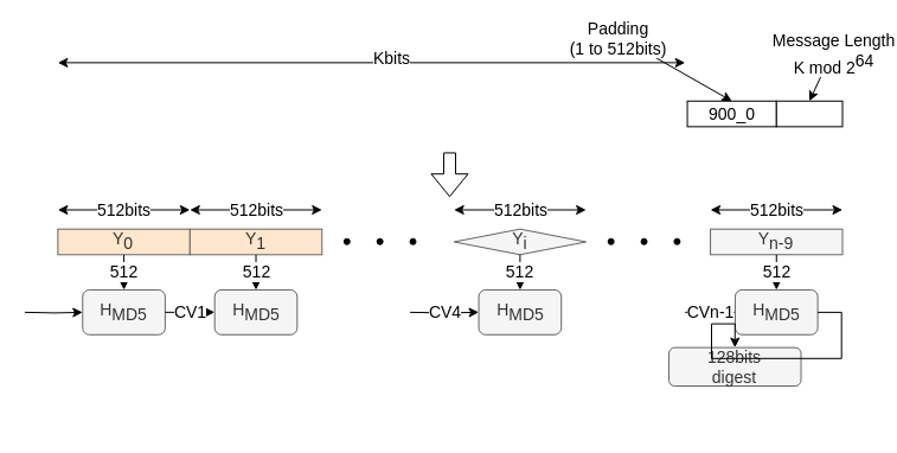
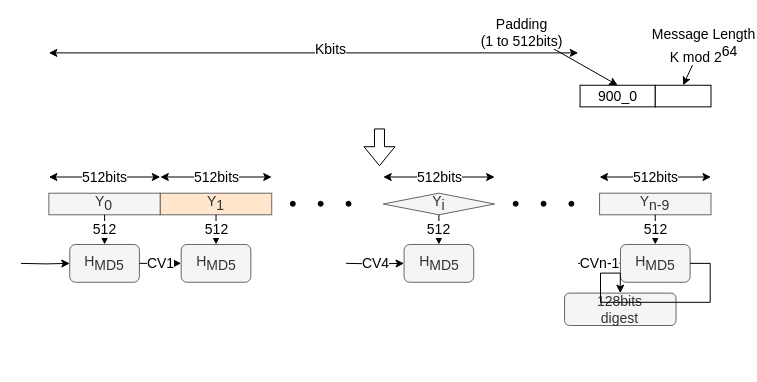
  <mxCell id="0" />
  <mxCell id="1" parent="0" />
  <mxCell id="2" value="" style="group;fontSize=14;" vertex="1" connectable="0" parent="1"><mxGeometry x="20.5" y="20" width="690" height="340" as="geometry" /></mxCell>
  <mxCell id="3" value="" style="group;container=1;fontSize=14;" vertex="1" connectable="0" parent="2"><mxGeometry y="64.762" width="690" height="275.238" as="geometry" /></mxCell>
  <mxCell id="4" value="" style="shape=flexArrow;endArrow=classic;html=1;fontSize=14;" edge="1" parent="3"><mxGeometry width="50" height="50" relative="1" as="geometry"><mxPoint x="358.466" y="43.175" as="sourcePoint" /><mxPoint x="358.466" y="80.952" as="targetPoint" /></mxGeometry></mxCell>
  <mxCell id="5" value="" style="group;fontSize=14;" vertex="1" connectable="0" parent="3"><mxGeometry x="27.86" width="662.14" height="21.587" as="geometry" /></mxCell>
  <mxCell id="6" value="" style="group;container=1;fontSize=14;" vertex="1" connectable="0" parent="5"><mxGeometry width="662.14" height="21.587" as="geometry" /></mxCell>
  <mxCell id="7" value="900_0" style="rounded=0;whiteSpace=wrap;html=1;fontSize=14;" vertex="1" parent="6"><mxGeometry x="531.198" width="75.222" height="21.587" as="geometry" /></mxCell>
  <mxCell id="8" value="" style="rounded=0;whiteSpace=wrap;html=1;fontSize=14;" vertex="1" parent="6"><mxGeometry x="606.42" width="55.72" height="21.587" as="geometry" /></mxCell>
  <mxCell id="9" value="" style="group;container=1;fontSize=14;" vertex="1" connectable="0" parent="3"><mxGeometry x="27.86" y="80.952" width="111.44" height="48.571" as="geometry" /></mxCell>
  <mxCell id="10" value="" style="group;fontSize=14;" vertex="1" connectable="0" parent="9"><mxGeometry y="10.794" width="111.44" height="37.778" as="geometry" /></mxCell>
- <mxCell id="11" value="Y&lt;sub style=&quot;font-size: 14px;&quot;&gt;0&lt;/sub&gt;&lt;br style=&quot;font-size: 14px;&quot;&gt;" style="rounded=0;whiteSpace=wrap;html=1;fillColor=#ffe6cc;strokeColor=#666666;fontColor=#333333;fontSize=14;" vertex="1" parent="10"><mxGeometry y="16.19" width="111.44" height="21.587" as="geometry" /></mxCell>
+ <mxCell id="11" value="Y&lt;sub style=&quot;font-size: 14px;&quot;&gt;0&lt;/sub&gt;&lt;br style=&quot;font-size: 14px;&quot;&gt;" style="rounded=0;whiteSpace=wrap;html=1;fillColor=#f5f5f5;strokeColor=#666666;fontColor=#333333;fontSize=14;" vertex="1" parent="10"><mxGeometry y="16.19" width="111.44" height="21.587" as="geometry" /></mxCell>
  <mxCell id="12" value="512bits" style="endArrow=classic;startArrow=classic;html=1;fontSize=14;" edge="1" parent="10"><mxGeometry width="50" height="50" relative="1" as="geometry"><mxPoint as="sourcePoint" /><mxPoint x="111.44" as="targetPoint" /><Array as="points"><mxPoint x="55.72" /></Array></mxGeometry></mxCell>
  <mxCell id="13" value="" style="group;fontSize=14;" vertex="1" connectable="0" parent="3"><mxGeometry x="139.3" y="91.746" width="111.44" height="37.778" as="geometry" /></mxCell>
  <mxCell id="14" value="Y&lt;sub style=&quot;font-size: 14px;&quot;&gt;1&lt;/sub&gt;&lt;br style=&quot;font-size: 14px;&quot;&gt;" style="rounded=0;whiteSpace=wrap;html=1;fillColor=#ffe6cc;strokeColor=#666666;fontColor=#333333;fontSize=14;" vertex="1" parent="13"><mxGeometry y="16.19" width="111.44" height="21.587" as="geometry" /></mxCell>
  <mxCell id="15" value="512bits" style="endArrow=classic;startArrow=classic;html=1;fontSize=14;" edge="1" parent="13"><mxGeometry width="50" height="50" relative="1" as="geometry"><mxPoint as="sourcePoint" /><mxPoint x="111.44" as="targetPoint" /><Array as="points"><mxPoint x="55.72" /></Array></mxGeometry></mxCell>
  <mxCell id="16" value="" style="group;fontSize=14;" vertex="1" connectable="0" parent="3"><mxGeometry x="362.18" y="91.746" width="111.44" height="37.778" as="geometry" /></mxCell>
  <mxCell id="17" value="Y&lt;sub style=&quot;font-size: 14px;&quot;&gt;i&lt;/sub&gt;&lt;br style=&quot;font-size: 14px;&quot;&gt;" style="rhombus;whiteSpace=wrap;html=1;fillColor=#f5f5f5;strokeColor=#666666;fontColor=#333333;fontSize=14;" vertex="1" parent="16"><mxGeometry y="16.19" width="111.44" height="21.587" as="geometry" /></mxCell>
  <mxCell id="18" value="512bits" style="endArrow=classic;startArrow=classic;html=1;fontSize=14;" edge="1" parent="16"><mxGeometry width="50" height="50" relative="1" as="geometry"><mxPoint as="sourcePoint" /><mxPoint x="111.44" as="targetPoint" /><Array as="points"><mxPoint x="55.72" /></Array></mxGeometry></mxCell>
  <mxCell id="19" value="" style="group;fontSize=14;" vertex="1" connectable="0" parent="3"><mxGeometry x="578.56" y="91.746" width="111.44" height="37.778" as="geometry" /></mxCell>
  <mxCell id="20" value="Y&lt;sub style=&quot;font-size: 14px;&quot;&gt;n-9&lt;/sub&gt;&lt;br style=&quot;font-size: 14px;&quot;&gt;" style="rounded=0;whiteSpace=wrap;html=1;fillColor=#f5f5f5;strokeColor=#666666;fontColor=#333333;fontSize=14;" vertex="1" parent="19"><mxGeometry y="16.19" width="111.44" height="21.587" as="geometry" /></mxCell>
  <mxCell id="21" value="512bits" style="endArrow=classic;startArrow=classic;html=1;fontSize=14;" edge="1" parent="19"><mxGeometry width="50" height="50" relative="1" as="geometry"><mxPoint as="sourcePoint" /><mxPoint x="111.44" as="targetPoint" /><Array as="points"><mxPoint x="55.72" /></Array></mxGeometry></mxCell>
  <mxCell id="22" value="" style="group;fontSize=14;" vertex="1" connectable="0" parent="3"><mxGeometry x="269.314" y="116.032" width="65.007" height="5.397" as="geometry" /></mxCell>
  <mxCell id="23" value="" style="group;fontSize=14;" vertex="1" connectable="0" parent="22"><mxGeometry width="65.007" height="5.397" as="geometry" /></mxCell>
  <mxCell id="24" value="" style="ellipse;whiteSpace=wrap;html=1;aspect=fixed;fillColor=#000000;fontSize=14;" vertex="1" parent="23"><mxGeometry width="4.993" height="4.993" as="geometry" /></mxCell>
  <mxCell id="25" value="" style="ellipse;whiteSpace=wrap;html=1;aspect=fixed;fillColor=#000000;fontSize=14;" vertex="1" parent="23"><mxGeometry x="27.86" width="4.993" height="4.993" as="geometry" /></mxCell>
  <mxCell id="26" value="" style="ellipse;whiteSpace=wrap;html=1;aspect=fixed;fillColor=#000000;fontSize=14;" vertex="1" parent="23"><mxGeometry x="55.72" width="4.993" height="4.993" as="geometry" /></mxCell>
  <mxCell id="27" value="" style="group;fontSize=14;" vertex="1" connectable="0" parent="3"><mxGeometry x="492.194" y="116.032" width="65.007" height="5.397" as="geometry" /></mxCell>
  <mxCell id="28" value="" style="group;fontSize=14;" vertex="1" connectable="0" parent="27"><mxGeometry width="65.007" height="5.397" as="geometry" /></mxCell>
  <mxCell id="29" value="" style="ellipse;whiteSpace=wrap;html=1;aspect=fixed;fillColor=#000000;fontSize=14;" vertex="1" parent="28"><mxGeometry width="4.993" height="4.993" as="geometry" /></mxCell>
  <mxCell id="30" value="" style="ellipse;whiteSpace=wrap;html=1;aspect=fixed;fillColor=#000000;fontSize=14;" vertex="1" parent="28"><mxGeometry x="27.86" width="4.993" height="4.993" as="geometry" /></mxCell>
  <mxCell id="31" value="" style="ellipse;whiteSpace=wrap;html=1;aspect=fixed;fillColor=#000000;fontSize=14;" vertex="1" parent="28"><mxGeometry x="55.72" width="4.993" height="4.993" as="geometry" /></mxCell>
  <mxCell id="32" style="edgeStyle=orthogonalEdgeStyle;rounded=0;orthogonalLoop=1;jettySize=auto;html=1;fontSize=14;" edge="1" parent="3" target="33"><mxGeometry relative="1" as="geometry"><mxPoint x="-9.287" y="178.095" as="targetPoint" /><mxPoint y="178.095" as="sourcePoint" /></mxGeometry></mxCell>
  <mxCell id="33" value="&lt;font style=&quot;font-size: 14px;&quot;&gt;H&lt;/font&gt;&lt;font style=&quot;font-size: 14px;&quot;&gt;&lt;sub style=&quot;font-size: 14px;&quot;&gt;MD5&lt;/sub&gt;&lt;/font&gt;" style="rounded=1;whiteSpace=wrap;html=1;fillColor=#f5f5f5;strokeColor=#666666;fontColor=#333333;fontSize=14;" vertex="1" parent="3"><mxGeometry x="48.755" y="159.206" width="69.65" height="37.778" as="geometry" /></mxCell>
  <mxCell id="34" value="&lt;font style=&quot;font-size: 14px;&quot;&gt;H&lt;/font&gt;&lt;font style=&quot;font-size: 14px;&quot;&gt;&lt;sub style=&quot;font-size: 14px;&quot;&gt;MD5&lt;/sub&gt;&lt;/font&gt;" style="rounded=1;whiteSpace=wrap;html=1;fillColor=#f5f5f5;strokeColor=#666666;fontColor=#333333;fontSize=14;" vertex="1" parent="3"><mxGeometry x="160.195" y="159.206" width="69.65" height="37.778" as="geometry" /></mxCell>
  <mxCell id="35" value="CV4" style="edgeStyle=orthogonalEdgeStyle;rounded=0;orthogonalLoop=1;jettySize=auto;html=1;entryX=0;entryY=0.5;entryDx=0;entryDy=0;fontSize=14;" edge="1" parent="3" target="36"><mxGeometry relative="1" as="geometry"><mxPoint x="325.034" y="178.095" as="targetPoint" /><mxPoint x="325.034" y="178.095" as="sourcePoint" /></mxGeometry></mxCell>
  <mxCell id="36" value="&lt;font style=&quot;font-size: 14px;&quot;&gt;H&lt;/font&gt;&lt;font style=&quot;font-size: 14px;&quot;&gt;&lt;sub style=&quot;font-size: 14px;&quot;&gt;MD5&lt;/sub&gt;&lt;/font&gt;" style="rounded=1;whiteSpace=wrap;html=1;fillColor=#f5f5f5;strokeColor=#666666;fontColor=#333333;fontSize=14;" vertex="1" parent="3"><mxGeometry x="383.075" y="159.206" width="69.65" height="37.778" as="geometry" /></mxCell>
  <mxCell id="37" value="CVn-1" style="edgeStyle=orthogonalEdgeStyle;rounded=0;orthogonalLoop=1;jettySize=auto;html=1;entryX=0;entryY=0.5;entryDx=0;entryDy=0;fontSize=14;" edge="1" parent="3" target="38"><mxGeometry relative="1" as="geometry"><mxPoint x="547.914" y="178.095" as="targetPoint" /><mxPoint x="557.201" y="178.095" as="sourcePoint" /></mxGeometry></mxCell>
  <mxCell id="38" value="&lt;font style=&quot;font-size: 14px;&quot;&gt;H&lt;/font&gt;&lt;font style=&quot;font-size: 14px;&quot;&gt;&lt;sub style=&quot;font-size: 14px;&quot;&gt;MD5&lt;/sub&gt;&lt;/font&gt;" style="rounded=1;whiteSpace=wrap;html=1;fillColor=#f5f5f5;strokeColor=#666666;fontColor=#333333;fontSize=14;" vertex="1" parent="3"><mxGeometry x="599.455" y="159.206" width="69.65" height="37.778" as="geometry" /></mxCell>
  <mxCell id="39" value="CV1" style="edgeStyle=orthogonalEdgeStyle;rounded=0;orthogonalLoop=1;jettySize=auto;html=1;exitX=1;exitY=0.5;exitDx=0;exitDy=0;entryX=0;entryY=0.5;entryDx=0;entryDy=0;fontSize=14;" edge="1" parent="3" source="33" target="34"><mxGeometry relative="1" as="geometry" /></mxCell>
  <mxCell id="40" value="512" style="edgeStyle=orthogonalEdgeStyle;rounded=0;orthogonalLoop=1;jettySize=auto;html=1;exitX=0.5;exitY=1;exitDx=0;exitDy=0;entryX=0.5;entryY=0;entryDx=0;entryDy=0;fontSize=14;" edge="1" parent="3" source="11" target="33"><mxGeometry relative="1" as="geometry" /></mxCell>
  <mxCell id="41" value="512" style="edgeStyle=orthogonalEdgeStyle;rounded=0;orthogonalLoop=1;jettySize=auto;html=1;exitX=0.5;exitY=1;exitDx=0;exitDy=0;entryX=0.5;entryY=0;entryDx=0;entryDy=0;fontSize=14;" edge="1" parent="3" source="14" target="34"><mxGeometry relative="1" as="geometry" /></mxCell>
  <mxCell id="42" value="512" style="edgeStyle=orthogonalEdgeStyle;rounded=0;orthogonalLoop=1;jettySize=auto;html=1;exitX=0.5;exitY=1;exitDx=0;exitDy=0;entryX=0.5;entryY=0;entryDx=0;entryDy=0;fontSize=14;" edge="1" parent="3" source="17" target="36"><mxGeometry relative="1" as="geometry" /></mxCell>
  <mxCell id="43" value="512" style="edgeStyle=orthogonalEdgeStyle;rounded=0;orthogonalLoop=1;jettySize=auto;html=1;exitX=0.5;exitY=1;exitDx=0;exitDy=0;entryX=0.5;entryY=0;entryDx=0;entryDy=0;fontSize=14;" edge="1" parent="3" source="20" target="38"><mxGeometry relative="1" as="geometry" /></mxCell>
  <mxCell id="44" value="128bits&lt;br style=&quot;font-size: 14px;&quot;&gt;digest&lt;br style=&quot;font-size: 14px;&quot;&gt;" style="rounded=1;whiteSpace=wrap;html=1;fillColor=#f5f5f5;strokeColor=#666666;fontColor=#333333;fontSize=14;" vertex="1" parent="3"><mxGeometry x="543.56" y="207.857" width="111.44" height="32.381" as="geometry" /></mxCell>
  <mxCell id="45" style="edgeStyle=orthogonalEdgeStyle;rounded=0;orthogonalLoop=1;jettySize=auto;html=1;exitX=1;exitY=0.5;exitDx=0;exitDy=0;entryX=0.5;entryY=0;entryDx=0;entryDy=0;fontSize=14;" edge="1" parent="3" source="38" target="44"><mxGeometry relative="1" as="geometry"><mxPoint x="631.494" y="237.46" as="targetPoint" /></mxGeometry></mxCell>
  <mxCell id="46" value="" style="endArrow=classic;startArrow=classic;html=1;strokeColor=#000000;fontSize=14;" edge="1" parent="2"><mxGeometry width="50" height="50" relative="1" as="geometry"><mxPoint x="27.86" y="32.381" as="sourcePoint" /><mxPoint x="557.201" y="32.381" as="targetPoint" /></mxGeometry></mxCell>
  <mxCell id="47" value="Kbits" style="text;html=1;resizable=0;points=[];align=center;verticalAlign=middle;labelBackgroundColor=#ffffff;fontSize=14;" vertex="1" connectable="0" parent="46"><mxGeometry x="0.063" y="4" relative="1" as="geometry"><mxPoint as="offset" /></mxGeometry></mxCell>
  <mxCell id="48" value="" style="endArrow=classic;html=1;strokeColor=#000000;entryX=0.5;entryY=0;entryDx=0;entryDy=0;fontSize=14;" edge="1" parent="2" target="7"><mxGeometry width="50" height="50" relative="1" as="geometry"><mxPoint x="482.907" as="sourcePoint" /><mxPoint x="547.914" y="10.794" as="targetPoint" /></mxGeometry></mxCell>
  <mxCell id="49" value="Padding&lt;br style=&quot;font-size: 14px;&quot;&gt;(1 to 512bits)&lt;br style=&quot;font-size: 14px;&quot;&gt;" style="text;html=1;resizable=0;points=[];align=center;verticalAlign=middle;labelBackgroundColor=#ffffff;fontSize=14;" vertex="1" connectable="0" parent="48"><mxGeometry x="-0.692" y="-1" relative="1" as="geometry"><mxPoint y="1" as="offset" /></mxGeometry></mxCell>
  <mxCell id="50" value="" style="endArrow=classic;html=1;strokeColor=#000000;entryX=0.5;entryY=0;entryDx=0;entryDy=0;fontSize=14;" edge="1" parent="2" target="8"><mxGeometry width="50" height="50" relative="1" as="geometry"><mxPoint x="687.214" y="10.794" as="sourcePoint" /><mxPoint x="724.361" y="10.794" as="targetPoint" /></mxGeometry></mxCell>
  <mxCell id="51" value="Message Length&lt;br style=&quot;font-size: 14px;&quot;&gt;K mod 2&lt;sup style=&quot;font-size: 14px;&quot;&gt;64&lt;/sup&gt;&lt;br style=&quot;font-size: 14px;&quot;&gt;" style="text;html=1;resizable=0;points=[];align=center;verticalAlign=middle;labelBackgroundColor=#ffffff;fontSize=14;" vertex="1" connectable="0" parent="50"><mxGeometry x="-0.496" y="1" relative="1" as="geometry"><mxPoint as="offset" /></mxGeometry></mxCell>
